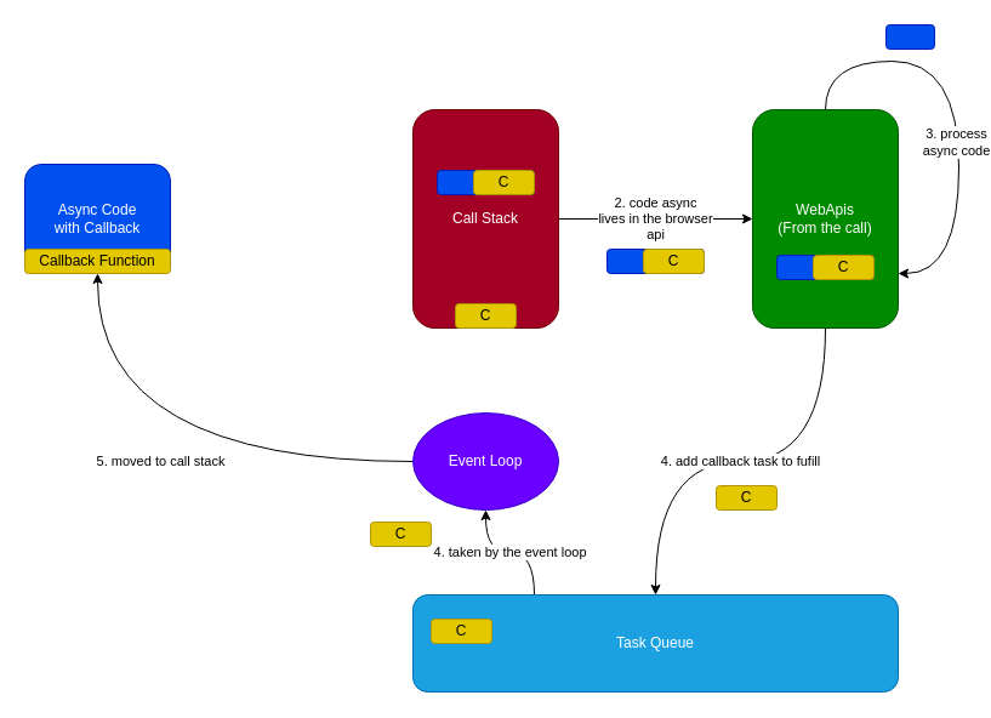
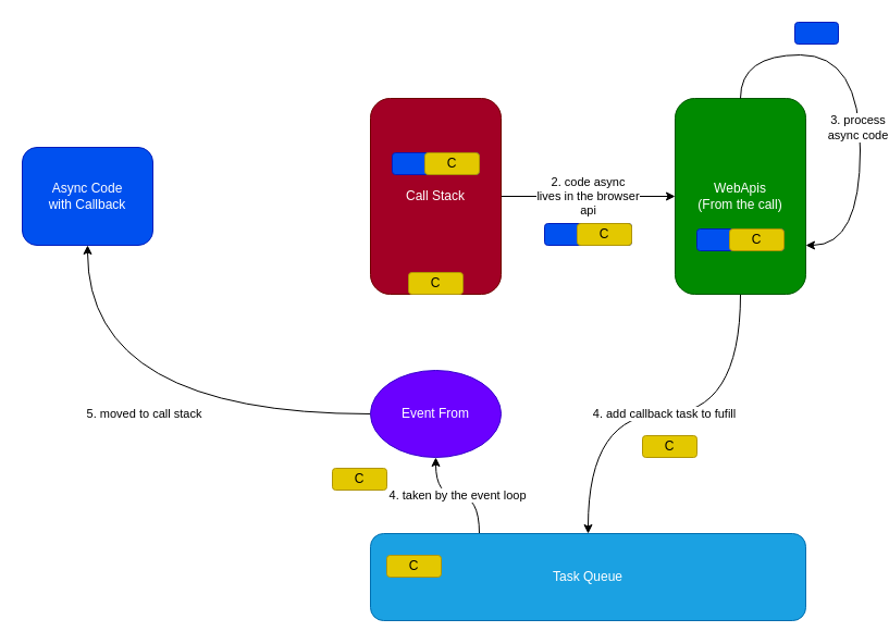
  <mxCell id="0" />
  <mxCell id="1" parent="0" />
  <mxCell id="2" value="2. code async&lt;br&gt;lives in the browser&lt;br&gt;api" style="edgeStyle=orthogonalEdgeStyle;rounded=0;orthogonalLoop=1;jettySize=auto;html=1;entryX=0;entryY=0.5;entryDx=0;entryDy=0;" edge="1" parent="1" source="3" target="5"><mxGeometry relative="1" as="geometry" /></mxCell>
  <mxCell id="3" value="Call Stack" style="rounded=1;whiteSpace=wrap;html=1;fillColor=#a20025;fontColor=#ffffff;strokeColor=#6F0000;" vertex="1" parent="1"><mxGeometry x="340" y="90" width="120" height="180" as="geometry" /></mxCell>
  <mxCell id="4" value="4. add callback task to fufill" style="edgeStyle=orthogonalEdgeStyle;curved=1;rounded=0;orthogonalLoop=1;jettySize=auto;html=1;" edge="1" parent="1" source="5" target="9"><mxGeometry relative="1" as="geometry" /></mxCell>
  <mxCell id="5" value="WebApis&lt;br&gt;(From the call)" style="rounded=1;whiteSpace=wrap;html=1;fillColor=#008a00;fontColor=#ffffff;strokeColor=#005700;" vertex="1" parent="1"><mxGeometry x="620" y="90" width="120" height="180" as="geometry" /></mxCell>
  <mxCell id="6" value="5. moved to call stack" style="edgeStyle=orthogonalEdgeStyle;curved=1;rounded=0;orthogonalLoop=1;jettySize=auto;html=1;" edge="1" parent="1" source="7" target="10"><mxGeometry relative="1" as="geometry" /></mxCell>
- <mxCell id="7" value="Event Loop" style="ellipse;whiteSpace=wrap;html=1;fillColor=#6a00ff;fontColor=#ffffff;strokeColor=#3700CC;" vertex="1" parent="1"><mxGeometry x="340" y="340" width="120" height="80" as="geometry" /></mxCell>
+ <mxCell id="7" value="Event From" style="ellipse;whiteSpace=wrap;html=1;fillColor=#6a00ff;fontColor=#ffffff;strokeColor=#3700CC;" vertex="1" parent="1"><mxGeometry x="340" y="340" width="120" height="80" as="geometry" /></mxCell>
  <mxCell id="8" value="4. taken by the event loop" style="edgeStyle=orthogonalEdgeStyle;curved=1;rounded=0;orthogonalLoop=1;jettySize=auto;html=1;" edge="1" parent="1" source="9" target="7"><mxGeometry relative="1" as="geometry"><Array as="points"><mxPoint x="440" y="455" /><mxPoint x="400" y="455" /></Array></mxGeometry></mxCell>
  <mxCell id="9" value="Task Queue" style="rounded=1;whiteSpace=wrap;html=1;fillColor=#1ba1e2;fontColor=#ffffff;strokeColor=#006EAF;" vertex="1" parent="1"><mxGeometry x="340" y="490" width="400" height="80" as="geometry" /></mxCell>
  <mxCell id="10" value="Async Code&lt;br&gt;with Callback" style="rounded=1;whiteSpace=wrap;html=1;fillColor=#0050ef;fontColor=#ffffff;strokeColor=#001DBC;" vertex="1" parent="1"><mxGeometry x="20" y="135" width="120" height="90" as="geometry" /></mxCell>
  <mxCell id="11" style="edgeStyle=orthogonalEdgeStyle;rounded=0;orthogonalLoop=1;jettySize=auto;html=1;entryX=1;entryY=0.75;entryDx=0;entryDy=0;curved=1;" edge="1" parent="1" source="5" target="5"><mxGeometry relative="1" as="geometry"><Array as="points"><mxPoint x="680" y="50" /><mxPoint x="790" y="50" /><mxPoint x="790" y="225" /></Array></mxGeometry></mxCell>
  <mxCell id="12" value="3. process&lt;br&gt;async code" style="edgeLabel;html=1;align=center;verticalAlign=middle;resizable=0;points=[];" vertex="1" connectable="0" parent="11"><mxGeometry x="0.152" y="-3" relative="1" as="geometry"><mxPoint as="offset" /></mxGeometry></mxCell>
- <mxCell id="13" value="Callback Function" style="rounded=1;whiteSpace=wrap;html=1;fillColor=#e3c800;fontColor=#000000;strokeColor=#B09500;" vertex="1" parent="1"><mxGeometry x="20" y="205" width="120" height="20" as="geometry" /></mxCell>
  <mxCell id="14" value="" style="rounded=1;whiteSpace=wrap;html=1;fillColor=#0050ef;fontColor=#ffffff;strokeColor=#001DBC;" vertex="1" parent="1"><mxGeometry x="640" y="210" width="80" height="20" as="geometry" /></mxCell>
  <mxCell id="15" value="C" style="rounded=1;whiteSpace=wrap;html=1;fillColor=#e3c800;fontColor=#000000;strokeColor=#B09500;" vertex="1" parent="1"><mxGeometry x="670" y="210" width="50" height="20" as="geometry" /></mxCell>
  <mxCell id="16" value="C" style="rounded=1;whiteSpace=wrap;html=1;fillColor=#e3c800;fontColor=#000000;strokeColor=#B09500;" vertex="1" parent="1"><mxGeometry x="590" y="400" width="50" height="20" as="geometry" /></mxCell>
  <mxCell id="17" value="C" style="rounded=1;whiteSpace=wrap;html=1;fillColor=#e3c800;fontColor=#000000;strokeColor=#B09500;" vertex="1" parent="1"><mxGeometry x="355" y="510" width="50" height="20" as="geometry" /></mxCell>
  <mxCell id="18" value="C" style="rounded=1;whiteSpace=wrap;html=1;fillColor=#e3c800;fontColor=#000000;strokeColor=#B09500;" vertex="1" parent="1"><mxGeometry x="305" y="430" width="50" height="20" as="geometry" /></mxCell>
  <mxCell id="19" value="" style="rounded=1;whiteSpace=wrap;html=1;fillColor=#0050ef;fontColor=#ffffff;strokeColor=#001DBC;" vertex="1" parent="1"><mxGeometry x="360" y="140" width="80" height="20" as="geometry" /></mxCell>
  <mxCell id="20" value="C" style="rounded=1;whiteSpace=wrap;html=1;fillColor=#e3c800;fontColor=#000000;strokeColor=#B09500;" vertex="1" parent="1"><mxGeometry x="390" y="140" width="50" height="20" as="geometry" /></mxCell>
  <mxCell id="21" value="C" style="rounded=1;whiteSpace=wrap;html=1;fillColor=#e3c800;fontColor=#000000;strokeColor=#B09500;" vertex="1" parent="1"><mxGeometry x="375" y="250" width="50" height="20" as="geometry" /></mxCell>
  <mxCell id="22" value="" style="rounded=1;whiteSpace=wrap;html=1;fillColor=#0050ef;fontColor=#ffffff;strokeColor=#001DBC;" vertex="1" parent="1"><mxGeometry x="500" y="205" width="80" height="20" as="geometry" /></mxCell>
  <mxCell id="23" value="C" style="rounded=1;whiteSpace=wrap;html=1;fillColor=#e3c800;fontColor=#000000;strokeColor=#B09500;" vertex="1" parent="1"><mxGeometry x="530" y="205" width="50" height="20" as="geometry" /></mxCell>
  <mxCell id="24" value="" style="rounded=1;whiteSpace=wrap;html=1;fillColor=#0050ef;fontColor=#ffffff;strokeColor=#001DBC;" vertex="1" parent="1"><mxGeometry x="730" y="20" width="40" height="20" as="geometry" /></mxCell>
